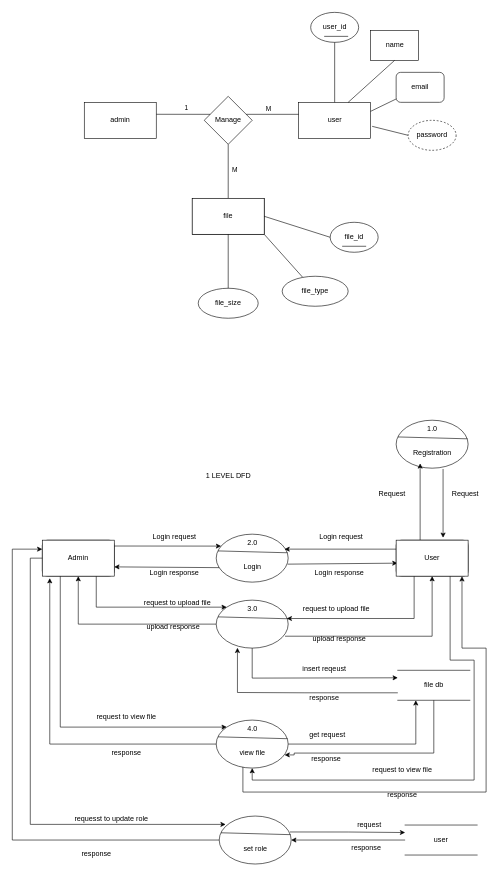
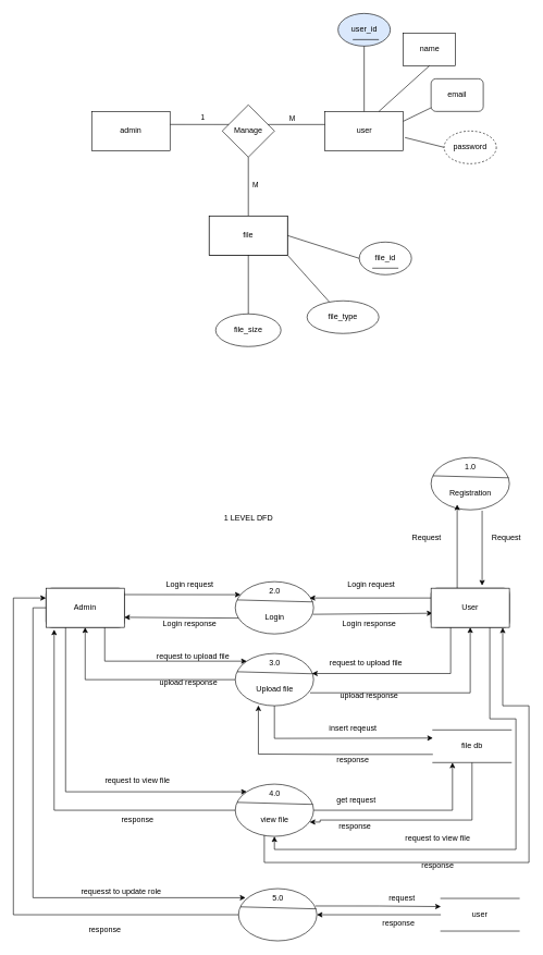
  <mxCell id="0" />
  <mxCell id="1" parent="0" />
  <mxCell id="2" value="" style="ellipse;whiteSpace=wrap;html=1;" vertex="1" parent="1"><mxGeometry x="360" y="890" width="120" height="80" as="geometry" /></mxCell>
  <mxCell id="3" value="" style="endArrow=none;html=1;rounded=0;entryX=0.992;entryY=0.388;entryDx=0;entryDy=0;entryPerimeter=0;exitX=0.025;exitY=0.349;exitDx=0;exitDy=0;exitPerimeter=0;" edge="1" parent="1" source="2" target="2"><mxGeometry width="50" height="50" relative="1" as="geometry"><mxPoint x="480" y="1090" as="sourcePoint" /><mxPoint x="550" y="1070" as="targetPoint" /></mxGeometry></mxCell>
  <mxCell id="4" value="2.0" style="text;html=1;align=center;verticalAlign=middle;resizable=0;points=[];autosize=1;strokeColor=none;fillColor=none;" vertex="1" parent="1"><mxGeometry x="400" y="890" width="40" height="30" as="geometry" /></mxCell>
  <mxCell id="5" value="Login" style="text;html=1;align=center;verticalAlign=middle;resizable=0;points=[];autosize=1;strokeColor=none;fillColor=none;" vertex="1" parent="1"><mxGeometry x="395" y="930" width="50" height="30" as="geometry" /></mxCell>
  <mxCell id="6" value="Admin" style="rounded=1;whiteSpace=wrap;html=1;" vertex="1" parent="1"><mxGeometry x="70" y="900" width="120" height="60" as="geometry" /></mxCell>
  <mxCell id="7" value="User" style="rounded=1;whiteSpace=wrap;html=1;" vertex="1" parent="1"><mxGeometry x="660" y="900" width="120" height="60" as="geometry" /></mxCell>
  <mxCell id="8" value="" style="endArrow=classic;html=1;rounded=0;exitX=0.997;exitY=0.163;exitDx=0;exitDy=0;entryX=0.068;entryY=0.249;entryDx=0;entryDy=0;entryPerimeter=0;exitPerimeter=0;" edge="1" parent="1" source="6" target="2"><mxGeometry width="50" height="50" relative="1" as="geometry"><mxPoint x="500" y="1090" as="sourcePoint" /><mxPoint x="370" y="920" as="targetPoint" /></mxGeometry></mxCell>
  <mxCell id="9" value="Login request" style="text;html=1;align=center;verticalAlign=middle;resizable=0;points=[];autosize=1;strokeColor=none;fillColor=none;" vertex="1" parent="1"><mxGeometry x="240" y="880" width="100" height="30" as="geometry" /></mxCell>
  <mxCell id="10" value="" style="endArrow=classic;html=1;rounded=0;entryX=0.018;entryY=0.639;entryDx=0;entryDy=0;entryPerimeter=0;" edge="1" parent="1" target="7"><mxGeometry width="50" height="50" relative="1" as="geometry"><mxPoint x="479" y="940" as="sourcePoint" /><mxPoint x="656.5" y="940" as="targetPoint" /></mxGeometry></mxCell>
  <mxCell id="11" value="" style="endArrow=classic;html=1;rounded=0;exitX=0;exitY=0.25;exitDx=0;exitDy=0;entryX=0.949;entryY=0.312;entryDx=0;entryDy=0;entryPerimeter=0;" edge="1" parent="1" source="7" target="2"><mxGeometry width="50" height="50" relative="1" as="geometry"><mxPoint x="200" y="920" as="sourcePoint" /><mxPoint x="378" y="920" as="targetPoint" /></mxGeometry></mxCell>
  <mxCell id="12" value="" style="endArrow=classic;html=1;rounded=0;entryX=0.949;entryY=0.312;entryDx=0;entryDy=0;entryPerimeter=0;exitX=0.044;exitY=0.698;exitDx=0;exitDy=0;exitPerimeter=0;" edge="1" parent="1" source="2"><mxGeometry width="50" height="50" relative="1" as="geometry"><mxPoint x="350" y="945" as="sourcePoint" /><mxPoint x="190" y="944.55" as="targetPoint" /></mxGeometry></mxCell>
  <mxCell id="13" value="Login request" style="text;html=1;align=center;verticalAlign=middle;resizable=0;points=[];autosize=1;strokeColor=none;fillColor=none;" vertex="1" parent="1"><mxGeometry x="517.5" y="880" width="100" height="30" as="geometry" /></mxCell>
  <mxCell id="14" value="Login response" style="text;html=1;align=center;verticalAlign=middle;resizable=0;points=[];autosize=1;strokeColor=none;fillColor=none;" vertex="1" parent="1"><mxGeometry x="235" y="940" width="110" height="30" as="geometry" /></mxCell>
  <mxCell id="15" value="Login response" style="text;html=1;align=center;verticalAlign=middle;resizable=0;points=[];autosize=1;strokeColor=none;fillColor=none;" vertex="1" parent="1"><mxGeometry x="510" y="940" width="110" height="30" as="geometry" /></mxCell>
  <mxCell id="16" value="" style="ellipse;whiteSpace=wrap;html=1;" vertex="1" parent="1"><mxGeometry x="660" y="700" width="120" height="80" as="geometry" /></mxCell>
  <mxCell id="17" value="" style="endArrow=none;html=1;rounded=0;entryX=0.992;entryY=0.388;entryDx=0;entryDy=0;entryPerimeter=0;exitX=0.025;exitY=0.349;exitDx=0;exitDy=0;exitPerimeter=0;" edge="1" source="16" target="16" parent="1"><mxGeometry width="50" height="50" relative="1" as="geometry"><mxPoint x="780" y="900" as="sourcePoint" /><mxPoint x="850" y="880" as="targetPoint" /></mxGeometry></mxCell>
  <mxCell id="18" value="1.0" style="text;html=1;align=center;verticalAlign=middle;resizable=0;points=[];autosize=1;strokeColor=none;fillColor=none;" vertex="1" parent="1"><mxGeometry x="700" y="700" width="40" height="30" as="geometry" /></mxCell>
  <mxCell id="19" value="Registration" style="text;html=1;align=center;verticalAlign=middle;resizable=0;points=[];autosize=1;strokeColor=none;fillColor=none;" vertex="1" parent="1"><mxGeometry x="675" y="740" width="90" height="30" as="geometry" /></mxCell>
  <mxCell id="20" style="edgeStyle=orthogonalEdgeStyle;rounded=0;orthogonalLoop=1;jettySize=auto;html=1;" edge="1" parent="1"><mxGeometry relative="1" as="geometry"><mxPoint x="700" y="900" as="sourcePoint" /><mxPoint x="700" y="772" as="targetPoint" /></mxGeometry></mxCell>
  <mxCell id="21" style="edgeStyle=orthogonalEdgeStyle;rounded=0;orthogonalLoop=1;jettySize=auto;html=1;exitX=0.652;exitY=1.016;exitDx=0;exitDy=0;entryX=0.652;entryY=-0.067;entryDx=0;entryDy=0;entryPerimeter=0;exitPerimeter=0;" edge="1" parent="1" source="16" target="7"><mxGeometry relative="1" as="geometry" /></mxCell>
  <mxCell id="22" value="Request" style="text;html=1;align=center;verticalAlign=middle;resizable=0;points=[];autosize=1;strokeColor=none;fillColor=none;" vertex="1" parent="1"><mxGeometry x="617.5" y="808" width="70" height="30" as="geometry" /></mxCell>
  <mxCell id="23" value="Request" style="text;html=1;align=center;verticalAlign=middle;resizable=0;points=[];autosize=1;strokeColor=none;fillColor=none;" vertex="1" parent="1"><mxGeometry x="740" y="808" width="70" height="30" as="geometry" /></mxCell>
  <mxCell id="24" style="edgeStyle=orthogonalEdgeStyle;rounded=0;orthogonalLoop=1;jettySize=auto;html=1;entryX=0.5;entryY=1;entryDx=0;entryDy=0;exitX=0.956;exitY=0.752;exitDx=0;exitDy=0;exitPerimeter=0;" edge="1" parent="1" source="26" target="7"><mxGeometry relative="1" as="geometry" /></mxCell>
  <mxCell id="25" style="edgeStyle=orthogonalEdgeStyle;rounded=0;orthogonalLoop=1;jettySize=auto;html=1;entryX=0.5;entryY=1;entryDx=0;entryDy=0;" edge="1" parent="1" source="26" target="40"><mxGeometry relative="1" as="geometry" /></mxCell>
  <mxCell id="26" value="" style="ellipse;whiteSpace=wrap;html=1;" vertex="1" parent="1"><mxGeometry x="360" y="1000" width="120" height="80" as="geometry" /></mxCell>
  <mxCell id="27" value="" style="endArrow=none;html=1;rounded=0;entryX=0.992;entryY=0.388;entryDx=0;entryDy=0;entryPerimeter=0;exitX=0.025;exitY=0.349;exitDx=0;exitDy=0;exitPerimeter=0;" edge="1" source="26" target="26" parent="1"><mxGeometry width="50" height="50" relative="1" as="geometry"><mxPoint x="480" y="1200" as="sourcePoint" /><mxPoint x="550" y="1180" as="targetPoint" /></mxGeometry></mxCell>
  <mxCell id="28" value="3.0" style="text;html=1;align=center;verticalAlign=middle;resizable=0;points=[];autosize=1;strokeColor=none;fillColor=none;" vertex="1" parent="1"><mxGeometry x="400" y="1000" width="40" height="30" as="geometry" /></mxCell>
  <mxCell id="29" style="edgeStyle=orthogonalEdgeStyle;rounded=0;orthogonalLoop=1;jettySize=auto;html=1;entryX=0;entryY=0.25;entryDx=0;entryDy=0;exitX=0.5;exitY=1;exitDx=0;exitDy=0;" edge="1" parent="1" source="26" target="34"><mxGeometry relative="1" as="geometry"><mxPoint x="423" y="1117" as="sourcePoint" /><Array as="points"><mxPoint x="420" y="1130" /><mxPoint x="423" y="1130" /></Array></mxGeometry></mxCell>
+ <mxCell id="30" value="Upload file" style="text;html=1;align=center;verticalAlign=middle;resizable=0;points=[];autosize=1;strokeColor=none;fillColor=none;" vertex="1" parent="1"><mxGeometry x="380" y="1040" width="80" height="30" as="geometry" /></mxCell>
  <mxCell id="31" value="request to upload file" style="text;html=1;align=center;verticalAlign=middle;resizable=0;points=[];autosize=1;strokeColor=none;fillColor=none;" vertex="1" parent="1"><mxGeometry x="495" y="1000" width="130" height="30" as="geometry" /></mxCell>
  <mxCell id="32" value="upload response" style="text;html=1;align=center;verticalAlign=middle;resizable=0;points=[];autosize=1;strokeColor=none;fillColor=none;" vertex="1" parent="1"><mxGeometry x="510" y="1050" width="110" height="30" as="geometry" /></mxCell>
  <mxCell id="33" style="edgeStyle=orthogonalEdgeStyle;rounded=0;orthogonalLoop=1;jettySize=auto;html=1;exitX=0.25;exitY=1;exitDx=0;exitDy=0;entryX=0.98;entryY=0.383;entryDx=0;entryDy=0;entryPerimeter=0;" edge="1" parent="1" source="7" target="26"><mxGeometry relative="1" as="geometry"><Array as="points"><mxPoint x="690" y="1030" /><mxPoint x="478" y="1030" /></Array></mxGeometry></mxCell>
  <mxCell id="34" value="file db" style="html=1;dashed=0;whiteSpace=wrap;shape=partialRectangle;right=0;left=0;" vertex="1" parent="1"><mxGeometry x="662.8" y="1117" width="120" height="50" as="geometry" /></mxCell>
  <mxCell id="35" style="edgeStyle=orthogonalEdgeStyle;rounded=0;orthogonalLoop=1;jettySize=auto;html=1;exitX=0;exitY=0.75;exitDx=0;exitDy=0;entryX=0.295;entryY=0.993;entryDx=0;entryDy=0;entryPerimeter=0;" edge="1" parent="1" source="34" target="26"><mxGeometry relative="1" as="geometry"><mxPoint x="507.8" y="1147" as="sourcePoint" /><mxPoint x="395.04" y="1110" as="targetPoint" /><Array as="points"><mxPoint x="508" y="1155" /><mxPoint x="395" y="1154" /></Array></mxGeometry></mxCell>
  <mxCell id="36" value="insert reqeust" style="text;html=1;align=center;verticalAlign=middle;resizable=0;points=[];autosize=1;strokeColor=none;fillColor=none;" vertex="1" parent="1"><mxGeometry x="490" y="1100" width="100" height="30" as="geometry" /></mxCell>
  <mxCell id="37" value="response" style="text;html=1;align=center;verticalAlign=middle;resizable=0;points=[];autosize=1;strokeColor=none;fillColor=none;" vertex="1" parent="1"><mxGeometry x="505" y="1148" width="70" height="30" as="geometry" /></mxCell>
  <mxCell id="38" style="edgeStyle=orthogonalEdgeStyle;rounded=0;orthogonalLoop=1;jettySize=auto;html=1;exitX=0.75;exitY=1;exitDx=0;exitDy=0;entryX=0;entryY=0;entryDx=0;entryDy=0;" edge="1" parent="1" source="40" target="26"><mxGeometry relative="1" as="geometry"><Array as="points"><mxPoint x="160" y="1012" /></Array></mxGeometry></mxCell>
  <mxCell id="39" style="edgeStyle=orthogonalEdgeStyle;rounded=0;orthogonalLoop=1;jettySize=auto;html=1;exitX=0.25;exitY=1;exitDx=0;exitDy=0;entryX=0;entryY=0;entryDx=0;entryDy=0;" edge="1" parent="1" source="40" target="47"><mxGeometry relative="1" as="geometry"><Array as="points"><mxPoint x="100" y="1212" /></Array></mxGeometry></mxCell>
  <mxCell id="40" value="Admin" style="rounded=0;whiteSpace=wrap;html=1;" vertex="1" parent="1"><mxGeometry x="70" y="900" width="120" height="60" as="geometry" /></mxCell>
  <mxCell id="41" style="edgeStyle=orthogonalEdgeStyle;rounded=0;orthogonalLoop=1;jettySize=auto;html=1;exitX=0.75;exitY=1;exitDx=0;exitDy=0;entryX=0.5;entryY=1;entryDx=0;entryDy=0;" edge="1" parent="1" source="42" target="47"><mxGeometry relative="1" as="geometry"><Array as="points"><mxPoint x="750" y="1100" /><mxPoint x="790" y="1100" /><mxPoint x="790" y="1300" /><mxPoint x="420" y="1300" /></Array></mxGeometry></mxCell>
  <mxCell id="42" value="User" style="rounded=0;whiteSpace=wrap;html=1;" vertex="1" parent="1"><mxGeometry x="660" y="900" width="120" height="60" as="geometry" /></mxCell>
  <mxCell id="43" value="request to upload file" style="text;html=1;align=center;verticalAlign=middle;resizable=0;points=[];autosize=1;strokeColor=none;fillColor=none;" vertex="1" parent="1"><mxGeometry x="230" y="990" width="130" height="30" as="geometry" /></mxCell>
  <mxCell id="44" value="upload response" style="text;html=1;align=center;verticalAlign=middle;resizable=0;points=[];autosize=1;strokeColor=none;fillColor=none;" vertex="1" parent="1"><mxGeometry x="232.5" y="1030" width="110" height="30" as="geometry" /></mxCell>
  <mxCell id="45" style="edgeStyle=orthogonalEdgeStyle;rounded=0;orthogonalLoop=1;jettySize=auto;html=1;entryX=0.25;entryY=1;entryDx=0;entryDy=0;" edge="1" parent="1" source="47" target="34"><mxGeometry relative="1" as="geometry" /></mxCell>
  <mxCell id="46" style="edgeStyle=orthogonalEdgeStyle;rounded=0;orthogonalLoop=1;jettySize=auto;html=1;exitX=0.371;exitY=0.976;exitDx=0;exitDy=0;entryX=0.915;entryY=1.004;entryDx=0;entryDy=0;entryPerimeter=0;exitPerimeter=0;" edge="1" parent="1" source="47" target="42"><mxGeometry relative="1" as="geometry"><mxPoint x="770" y="970" as="targetPoint" /><Array as="points"><mxPoint x="404" y="1320" /><mxPoint x="810" y="1320" /><mxPoint x="810" y="1080" /><mxPoint x="770" y="1080" /></Array></mxGeometry></mxCell>
  <mxCell id="47" value="" style="ellipse;whiteSpace=wrap;html=1;" vertex="1" parent="1"><mxGeometry x="360" y="1200" width="120" height="80" as="geometry" /></mxCell>
  <mxCell id="48" value="" style="endArrow=none;html=1;rounded=0;entryX=0.992;entryY=0.388;entryDx=0;entryDy=0;entryPerimeter=0;exitX=0.025;exitY=0.349;exitDx=0;exitDy=0;exitPerimeter=0;" edge="1" source="47" target="47" parent="1"><mxGeometry width="50" height="50" relative="1" as="geometry"><mxPoint x="480" y="1400" as="sourcePoint" /><mxPoint x="550" y="1380" as="targetPoint" /></mxGeometry></mxCell>
  <mxCell id="49" value="4.0" style="text;html=1;align=center;verticalAlign=middle;resizable=0;points=[];autosize=1;strokeColor=none;fillColor=none;" vertex="1" parent="1"><mxGeometry x="400" y="1200" width="40" height="30" as="geometry" /></mxCell>
  <mxCell id="50" value="view file" style="text;html=1;align=center;verticalAlign=middle;resizable=0;points=[];autosize=1;strokeColor=none;fillColor=none;" vertex="1" parent="1"><mxGeometry x="385" y="1240" width="70" height="30" as="geometry" /></mxCell>
  <mxCell id="51" style="edgeStyle=orthogonalEdgeStyle;rounded=0;orthogonalLoop=1;jettySize=auto;html=1;exitX=0.5;exitY=1;exitDx=0;exitDy=0;entryX=0.95;entryY=0.726;entryDx=0;entryDy=0;entryPerimeter=0;" edge="1" parent="1" source="34" target="47"><mxGeometry relative="1" as="geometry"><Array as="points"><mxPoint x="723" y="1255" /><mxPoint x="490" y="1255" /><mxPoint x="490" y="1258" /></Array></mxGeometry></mxCell>
  <mxCell id="52" value="get request" style="text;html=1;align=center;verticalAlign=middle;resizable=0;points=[];autosize=1;strokeColor=none;fillColor=none;" vertex="1" parent="1"><mxGeometry x="505" y="1210" width="80" height="30" as="geometry" /></mxCell>
  <mxCell id="53" value="response" style="text;html=1;align=center;verticalAlign=middle;resizable=0;points=[];autosize=1;strokeColor=none;fillColor=none;" vertex="1" parent="1"><mxGeometry x="507.5" y="1250" width="70" height="30" as="geometry" /></mxCell>
  <mxCell id="54" value="request to view file" style="text;html=1;align=center;verticalAlign=middle;resizable=0;points=[];autosize=1;strokeColor=none;fillColor=none;" vertex="1" parent="1"><mxGeometry x="610" y="1268" width="120" height="30" as="geometry" /></mxCell>
  <mxCell id="55" value="response" style="text;html=1;align=center;verticalAlign=middle;resizable=0;points=[];autosize=1;strokeColor=none;fillColor=none;" vertex="1" parent="1"><mxGeometry x="635" y="1310" width="70" height="30" as="geometry" /></mxCell>
  <mxCell id="56" style="edgeStyle=orthogonalEdgeStyle;rounded=0;orthogonalLoop=1;jettySize=auto;html=1;exitX=0;exitY=0.5;exitDx=0;exitDy=0;entryX=0.104;entryY=1.056;entryDx=0;entryDy=0;entryPerimeter=0;" edge="1" parent="1" source="47" target="40"><mxGeometry relative="1" as="geometry" /></mxCell>
  <mxCell id="57" value="request to view file" style="text;html=1;align=center;verticalAlign=middle;resizable=0;points=[];autosize=1;strokeColor=none;fillColor=none;" vertex="1" parent="1"><mxGeometry x="150" y="1180" width="120" height="30" as="geometry" /></mxCell>
  <mxCell id="58" value="response" style="text;html=1;align=center;verticalAlign=middle;resizable=0;points=[];autosize=1;strokeColor=none;fillColor=none;" vertex="1" parent="1"><mxGeometry x="175" y="1240" width="70" height="30" as="geometry" /></mxCell>
  <mxCell id="59" style="edgeStyle=orthogonalEdgeStyle;rounded=0;orthogonalLoop=1;jettySize=auto;html=1;exitX=0.983;exitY=0.332;exitDx=0;exitDy=0;entryX=0;entryY=0.25;entryDx=0;entryDy=0;exitPerimeter=0;" edge="1" parent="1" source="60" target="68"><mxGeometry relative="1" as="geometry" /></mxCell>
  <mxCell id="60" value="" style="ellipse;whiteSpace=wrap;html=1;" vertex="1" parent="1"><mxGeometry x="365" y="1360" width="120" height="80" as="geometry" /></mxCell>
  <mxCell id="61" value="" style="endArrow=none;html=1;rounded=0;entryX=0.992;entryY=0.388;entryDx=0;entryDy=0;entryPerimeter=0;exitX=0.025;exitY=0.349;exitDx=0;exitDy=0;exitPerimeter=0;" edge="1" source="60" target="60" parent="1"><mxGeometry width="50" height="50" relative="1" as="geometry"><mxPoint x="485" y="1560" as="sourcePoint" /><mxPoint x="555" y="1540" as="targetPoint" /></mxGeometry></mxCell>
+ <mxCell id="62" value="5.0" style="text;html=1;align=center;verticalAlign=middle;resizable=0;points=[];autosize=1;strokeColor=none;fillColor=none;" vertex="1" parent="1"><mxGeometry x="405" y="1360" width="40" height="30" as="geometry" /></mxCell>
  <mxCell id="63" style="edgeStyle=orthogonalEdgeStyle;rounded=0;orthogonalLoop=1;jettySize=auto;html=1;entryX=0;entryY=0.25;entryDx=0;entryDy=0;exitX=0;exitY=0.5;exitDx=0;exitDy=0;" edge="1" parent="1" source="60" target="40"><mxGeometry relative="1" as="geometry"><Array as="points"><mxPoint x="20" y="1400" /><mxPoint x="20" y="915" /></Array></mxGeometry></mxCell>
- <mxCell id="64" value="set role" style="text;html=1;align=center;verticalAlign=middle;resizable=0;points=[];autosize=1;strokeColor=none;fillColor=none;" vertex="1" parent="1"><mxGeometry x="395" y="1400" width="60" height="30" as="geometry" /></mxCell>
  <mxCell id="65" style="edgeStyle=orthogonalEdgeStyle;rounded=0;orthogonalLoop=1;jettySize=auto;html=1;entryX=0.089;entryY=0.174;entryDx=0;entryDy=0;entryPerimeter=0;" edge="1" parent="1" source="40" target="60"><mxGeometry relative="1" as="geometry"><Array as="points"><mxPoint x="50" y="930" /><mxPoint x="50" y="1374" /></Array></mxGeometry></mxCell>
  <mxCell id="66" value="requesst to update role" style="text;html=1;align=center;verticalAlign=middle;resizable=0;points=[];autosize=1;strokeColor=none;fillColor=none;" vertex="1" parent="1"><mxGeometry x="110" y="1350" width="150" height="30" as="geometry" /></mxCell>
  <mxCell id="67" value="response" style="text;html=1;align=center;verticalAlign=middle;resizable=0;points=[];autosize=1;strokeColor=none;fillColor=none;" vertex="1" parent="1"><mxGeometry x="125" y="1408" width="70" height="30" as="geometry" /></mxCell>
  <mxCell id="68" value="user" style="html=1;dashed=0;whiteSpace=wrap;shape=partialRectangle;right=0;left=0;" vertex="1" parent="1"><mxGeometry x="675" y="1375" width="120" height="50" as="geometry" /></mxCell>
  <mxCell id="69" value="request" style="text;html=1;align=center;verticalAlign=middle;resizable=0;points=[];autosize=1;strokeColor=none;fillColor=none;" vertex="1" parent="1"><mxGeometry x="585" y="1360" width="60" height="30" as="geometry" /></mxCell>
  <mxCell id="70" style="edgeStyle=orthogonalEdgeStyle;rounded=0;orthogonalLoop=1;jettySize=auto;html=1;entryX=1;entryY=0.5;entryDx=0;entryDy=0;" edge="1" parent="1" source="68" target="60"><mxGeometry relative="1" as="geometry" /></mxCell>
  <mxCell id="71" value="response" style="text;html=1;align=center;verticalAlign=middle;resizable=0;points=[];autosize=1;strokeColor=none;fillColor=none;" vertex="1" parent="1"><mxGeometry x="575" y="1398" width="70" height="30" as="geometry" /></mxCell>
  <mxCell id="72" value="1 LEVEL DFD" style="text;html=1;align=center;verticalAlign=middle;resizable=0;points=[];autosize=1;strokeColor=none;fillColor=none;" vertex="1" parent="1"><mxGeometry x="330" y="778" width="100" height="30" as="geometry" /></mxCell>
  <mxCell id="73" value="user" style="rounded=0;whiteSpace=wrap;html=1;" vertex="1" parent="1"><mxGeometry x="497.5" y="170" width="120" height="60" as="geometry" /></mxCell>
  <mxCell id="74" value="admin" style="rounded=0;whiteSpace=wrap;html=1;" vertex="1" parent="1"><mxGeometry x="140" y="170" width="120" height="60" as="geometry" /></mxCell>
  <mxCell id="75" value="Manage" style="rhombus;whiteSpace=wrap;html=1;" vertex="1" parent="1"><mxGeometry x="340" y="160" width="80" height="80" as="geometry" /></mxCell>
  <mxCell id="76" value="1" style="endArrow=none;html=1;rounded=0;exitX=1.002;exitY=0.332;exitDx=0;exitDy=0;exitPerimeter=0;" edge="1" parent="1" source="74"><mxGeometry x="0.108" y="10" width="50" height="50" relative="1" as="geometry"><mxPoint x="390" y="370" as="sourcePoint" /><mxPoint x="350" y="190" as="targetPoint" /><mxPoint as="offset" /></mxGeometry></mxCell>
  <mxCell id="77" value="" style="endArrow=none;html=1;rounded=0;" edge="1" parent="1"><mxGeometry width="50" height="50" relative="1" as="geometry"><mxPoint x="410" y="190" as="sourcePoint" /><mxPoint x="497.5" y="190" as="targetPoint" /></mxGeometry></mxCell>
  <mxCell id="78" value="M" style="edgeLabel;html=1;align=center;verticalAlign=middle;resizable=0;points=[];" vertex="1" connectable="0" parent="77"><mxGeometry x="-0.162" relative="1" as="geometry"><mxPoint x="-1" y="-10" as="offset" /></mxGeometry></mxCell>
  <mxCell id="79" value="File" style="whiteSpace=wrap;html=1;" vertex="1" parent="1"><mxGeometry x="320" y="330" width="120" height="60" as="geometry" /></mxCell>
  <mxCell id="80" value="" style="endArrow=none;html=1;rounded=0;entryX=0.5;entryY=0;entryDx=0;entryDy=0;exitX=0.5;exitY=1;exitDx=0;exitDy=0;" edge="1" parent="1" source="75" target="79"><mxGeometry width="50" height="50" relative="1" as="geometry"><mxPoint x="330" y="290" as="sourcePoint" /><mxPoint x="417.5" y="290" as="targetPoint" /></mxGeometry></mxCell>
  <mxCell id="81" value="M" style="edgeLabel;html=1;align=center;verticalAlign=middle;resizable=0;points=[];" vertex="1" connectable="0" parent="80"><mxGeometry x="-0.071" relative="1" as="geometry"><mxPoint x="10" as="offset" /></mxGeometry></mxCell>
- <mxCell id="82" value="user_id" style="ellipse;whiteSpace=wrap;html=1;rounded=0;" vertex="1" parent="1"><mxGeometry x="517.5" y="20" width="80" height="50" as="geometry" /></mxCell>
+ <mxCell id="82" value="user_id" style="ellipse;whiteSpace=wrap;html=1;rounded=0;fillColor=#dae8fc;" vertex="1" parent="1"><mxGeometry x="517.5" y="20" width="80" height="50" as="geometry" /></mxCell>
  <mxCell id="83" value="name" style="whiteSpace=wrap;html=1;rounded=0;" vertex="1" parent="1"><mxGeometry x="617.5" y="50" width="80" height="50" as="geometry" /></mxCell>
  <mxCell id="84" value="email" style="whiteSpace=wrap;html=1;rounded=1;" vertex="1" parent="1"><mxGeometry x="660" y="120" width="80" height="50" as="geometry" /></mxCell>
  <mxCell id="85" value="password" style="ellipse;whiteSpace=wrap;html=1;rounded=0;dashed=1;" vertex="1" parent="1"><mxGeometry x="680" y="200" width="80" height="50" as="geometry" /></mxCell>
  <mxCell id="86" value="" style="endArrow=none;html=1;rounded=0;entryX=0.5;entryY=0;entryDx=0;entryDy=0;exitX=0.5;exitY=1;exitDx=0;exitDy=0;" edge="1" parent="1" source="82" target="73"><mxGeometry width="50" height="50" relative="1" as="geometry"><mxPoint x="420" y="200" as="sourcePoint" /><mxPoint x="507.5" y="200" as="targetPoint" /></mxGeometry></mxCell>
  <mxCell id="87" value="" style="endArrow=none;html=1;rounded=0;exitX=0.5;exitY=1;exitDx=0;exitDy=0;" edge="1" parent="1" source="83"><mxGeometry width="50" height="50" relative="1" as="geometry"><mxPoint x="568" y="80" as="sourcePoint" /><mxPoint x="580" y="170" as="targetPoint" /></mxGeometry></mxCell>
  <mxCell id="88" value="" style="endArrow=none;html=1;rounded=0;entryX=1;entryY=0.25;entryDx=0;entryDy=0;" edge="1" parent="1" source="84" target="73"><mxGeometry width="50" height="50" relative="1" as="geometry"><mxPoint x="668" as="sourcePoint" y="110" /><mxPoint x="590" y="180" as="targetPoint" /></mxGeometry></mxCell>
  <mxCell id="89" value="" style="endArrow=none;html=1;rounded=0;exitX=0;exitY=0.5;exitDx=0;exitDy=0;" edge="1" parent="1" source="85"><mxGeometry width="50" height="50" relative="1" as="geometry"><mxPoint x="683" y="173" as="sourcePoint" /><mxPoint x="620" y="210" as="targetPoint" /></mxGeometry></mxCell>
  <mxCell id="90" value="file" style="rounded=0;whiteSpace=wrap;html=1;" vertex="1" parent="1"><mxGeometry x="320" y="330" width="120" height="60" as="geometry" /></mxCell>
  <mxCell id="91" value="file_id" style="ellipse;whiteSpace=wrap;html=1;rounded=0;" vertex="1" parent="1"><mxGeometry x="550" y="370" width="80" height="50" as="geometry" /></mxCell>
  <mxCell id="92" value="file_type" style="ellipse;whiteSpace=wrap;html=1;rounded=0;" vertex="1" parent="1"><mxGeometry x="470" y="460" width="110" height="50" as="geometry" /></mxCell>
  <mxCell id="93" value="file_size" style="ellipse;whiteSpace=wrap;html=1;rounded=0;" vertex="1" parent="1"><mxGeometry x="330" y="480" width="100" height="50" as="geometry" /></mxCell>
  <mxCell id="94" value="" style="endArrow=none;html=1;rounded=0;exitX=0;exitY=0.5;exitDx=0;exitDy=0;entryX=1;entryY=0.5;entryDx=0;entryDy=0;" edge="1" source="91" parent="1" target="90"><mxGeometry width="50" height="50" relative="1" as="geometry"><mxPoint x="390.5" y="240" as="sourcePoint" /><mxPoint x="402.5" y="330" as="targetPoint" /></mxGeometry></mxCell>
  <mxCell id="95" value="" style="endArrow=none;html=1;rounded=0;entryX=1;entryY=1;entryDx=0;entryDy=0;" edge="1" source="92" target="90" parent="1"><mxGeometry width="50" height="50" relative="1" as="geometry"><mxPoint x="490.5" y="270" as="sourcePoint" /><mxPoint x="412.5" y="340" as="targetPoint" /></mxGeometry></mxCell>
  <mxCell id="96" value="" style="endArrow=none;html=1;rounded=0;exitX=0.5;exitY=0;exitDx=0;exitDy=0;entryX=0.5;entryY=1;entryDx=0;entryDy=0;" edge="1" source="93" parent="1" target="90"><mxGeometry width="50" height="50" relative="1" as="geometry"><mxPoint x="505.5" y="333" as="sourcePoint" /><mxPoint x="442.5" y="370" as="targetPoint" /></mxGeometry></mxCell>
  <mxCell id="97" value="" style="endArrow=none;html=1;rounded=0;" edge="1" parent="1"><mxGeometry width="50" height="50" relative="1" as="geometry"><mxPoint x="570" y="410" as="sourcePoint" /><mxPoint x="610" y="410" as="targetPoint" /></mxGeometry></mxCell>
  <mxCell id="98" value="" style="endArrow=none;html=1;rounded=0;" edge="1" parent="1"><mxGeometry width="50" height="50" relative="1" as="geometry"><mxPoint x="540" y="60" as="sourcePoint" /><mxPoint x="580" y="60" as="targetPoint" /></mxGeometry></mxCell>
